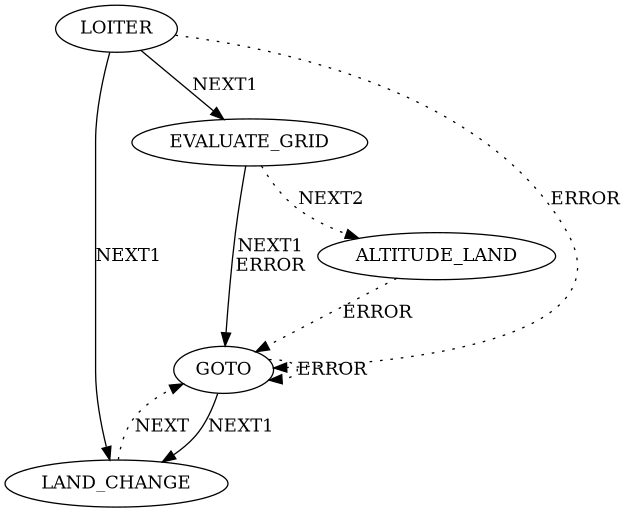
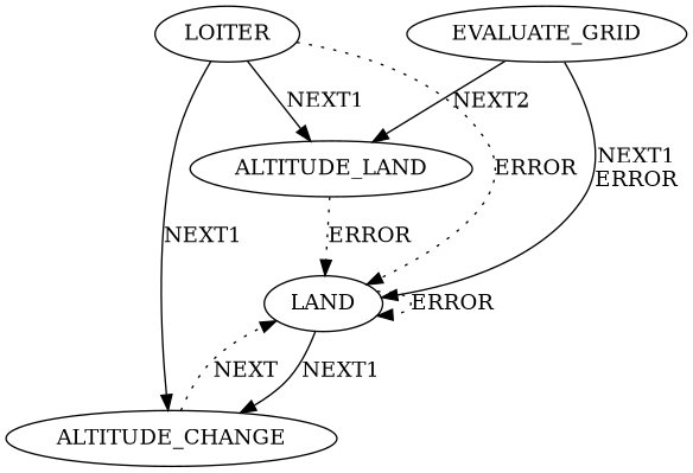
  digraph {
    edge [style=solid weight=1]
-   GOTO
-   ALTITUDE_CHANGE [label=LAND_CHANGE]
+   GOTO [label=LAND]
+   ALTITUDE_CHANGE
    LOITER
    EVALUATE_GRID
    n5 [label=ALTITUDE_LAND]
    GOTO -> GOTO [label=ERROR style=dotted weight=0.1]
    GOTO -> ALTITUDE_CHANGE [label=NEXT1]
    ALTITUDE_CHANGE -> GOTO [label=NEXT style=dotted weight=0.1]
    LOITER -> GOTO [label=ERROR style=dotted weight=0.1]
    LOITER -> ALTITUDE_CHANGE [label=NEXT1]
-   LOITER -> EVALUATE_GRID [label=NEXT1]
+   LOITER -> n5 [label=NEXT1]
    EVALUATE_GRID -> GOTO [label="NEXT1\nERROR"]
-   EVALUATE_GRID -> n5 [label=NEXT2 style=dotted]
+   EVALUATE_GRID -> n5 [label=NEXT2]
    n5 -> GOTO [label=ERROR style=dotted weight=0.1]
  }
